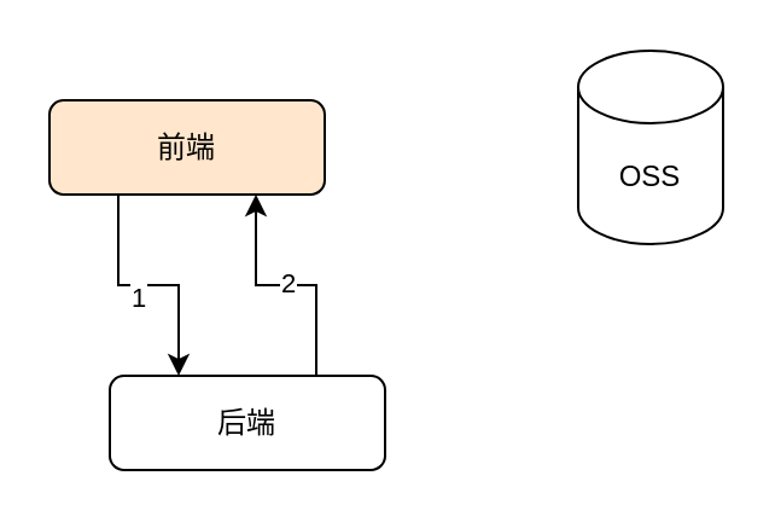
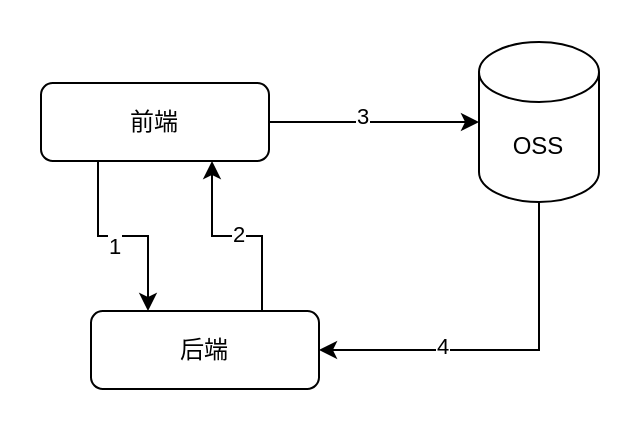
  <mxCell id="0" />
  <mxCell id="1" parent="0" />
  <mxCell id="2" style="edgeStyle=orthogonalEdgeStyle;rounded=0;orthogonalLoop=1;jettySize=auto;html=1;exitX=0.25;exitY=1;exitDx=0;exitDy=0;entryX=0.25;entryY=0;entryDx=0;entryDy=0;" edge="1" parent="1" source="6" target="9"><mxGeometry relative="1" as="geometry" /></mxCell>
  <mxCell id="3" value="1" style="edgeLabel;html=1;align=center;verticalAlign=middle;resizable=0;points=[];" vertex="1" connectable="0" parent="2"><mxGeometry x="-0.11" y="-5" relative="1" as="geometry"><mxPoint as="offset" /></mxGeometry></mxCell>
- <mxCell id="6" value="前端" style="rounded=1;whiteSpace=wrap;html=1;fillColor=#ffe6cc;" vertex="1" parent="1"><mxGeometry x="20" y="41" width="114" height="39" as="geometry" /></mxCell>
+ <mxCell id="4" style="edgeStyle=orthogonalEdgeStyle;rounded=0;orthogonalLoop=1;jettySize=auto;html=1;exitX=1;exitY=0.5;exitDx=0;exitDy=0;" edge="1" parent="1" source="6" target="12"><mxGeometry relative="1" as="geometry" /></mxCell>
+ <mxCell id="5" value="3" style="edgeLabel;html=1;align=center;verticalAlign=middle;resizable=0;points=[];" vertex="1" connectable="0" parent="4"><mxGeometry x="-0.124" y="3" relative="1" as="geometry"><mxPoint as="offset" /></mxGeometry></mxCell>
+ <mxCell id="6" value="前端" style="rounded=1;whiteSpace=wrap;html=1;" vertex="1" parent="1"><mxGeometry x="20" y="41" width="114" height="39" as="geometry" /></mxCell>
  <mxCell id="7" style="edgeStyle=orthogonalEdgeStyle;rounded=0;orthogonalLoop=1;jettySize=auto;html=1;exitX=0.75;exitY=0;exitDx=0;exitDy=0;entryX=0.75;entryY=1;entryDx=0;entryDy=0;" edge="1" parent="1" source="9" target="6"><mxGeometry relative="1" as="geometry" /></mxCell>
  <mxCell id="8" value="2" style="edgeLabel;html=1;align=center;verticalAlign=middle;resizable=0;points=[];" vertex="1" connectable="0" parent="7"><mxGeometry x="0.01" y="-1" relative="1" as="geometry"><mxPoint x="1" as="offset" /></mxGeometry></mxCell>
  <mxCell id="9" value="后端" style="rounded=1;whiteSpace=wrap;html=1;" vertex="1" parent="1"><mxGeometry x="45" y="155" width="114" height="39" as="geometry" /></mxCell>
+ <mxCell id="10" style="edgeStyle=orthogonalEdgeStyle;rounded=0;orthogonalLoop=1;jettySize=auto;html=1;entryX=1;entryY=0.5;entryDx=0;entryDy=0;exitX=0.5;exitY=1;exitDx=0;exitDy=0;exitPerimeter=0;" edge="1" parent="1" source="12" target="9"><mxGeometry relative="1" as="geometry" /></mxCell>
+ <mxCell id="11" value="4" style="edgeLabel;html=1;align=center;verticalAlign=middle;resizable=0;points=[];" vertex="1" connectable="0" parent="10"><mxGeometry x="0.336" y="-2" relative="1" as="geometry"><mxPoint as="offset" /></mxGeometry></mxCell>
  <mxCell id="12" value="OSS" style="shape=cylinder3;whiteSpace=wrap;html=1;boundedLbl=1;backgroundOutline=1;size=15;" vertex="1" parent="1"><mxGeometry x="239" y="20.5" width="60" height="80" as="geometry" /></mxCell>
